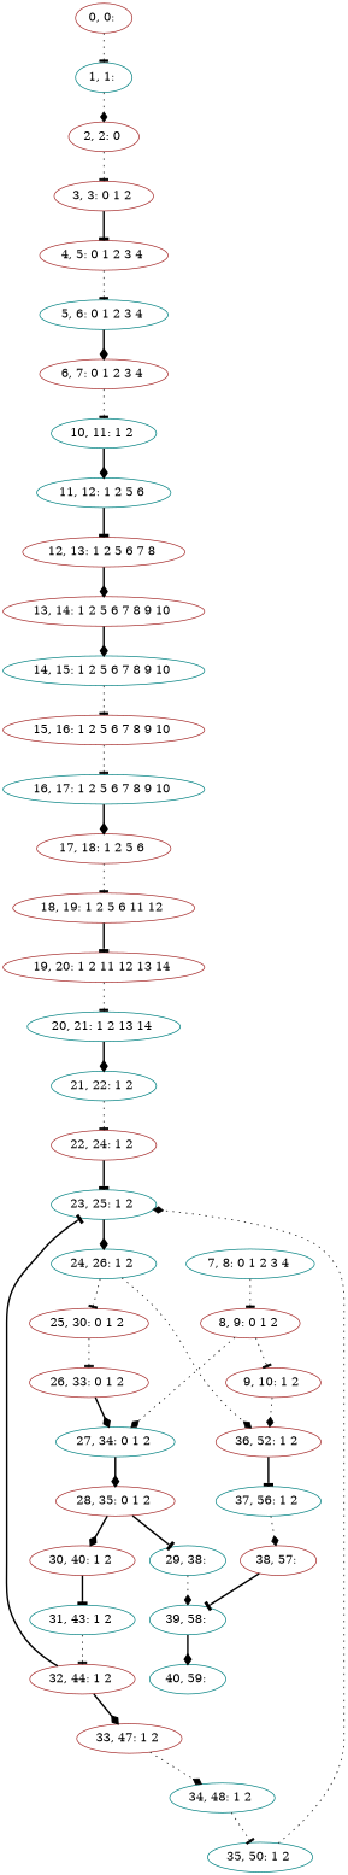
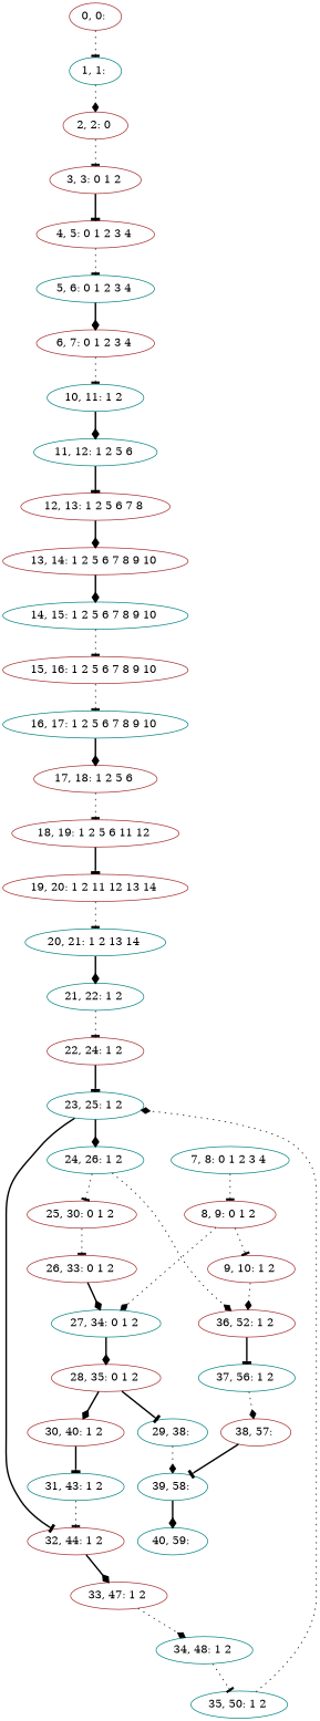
  digraph {
    node [color=brown]
    edge [arrowhead=tee style=dotted]
    n1 [label="0, 0: "]
    n2 [color=teal label="1, 1: "]
    n3 [label="2, 2: 0 "]
    n4 [label="3, 3: 0 1 2 "]
    n5 [label="4, 5: 0 1 2 3 4 "]
    n6 [color=teal label="5, 6: 0 1 2 3 4 "]
    n7 [label="6, 7: 0 1 2 3 4 "]
    n8 [color=teal label="10, 11: 1 2 "]
    n9 [color=teal label="7, 8: 0 1 2 3 4 "]
    n10 [label="8, 9: 0 1 2 "]
    n11 [color=teal label="11, 12: 1 2 5 6 "]
    n12 [label="9, 10: 1 2 "]
    n13 [color=teal label="27, 34: 0 1 2 "]
    n14 [label="36, 52: 1 2 "]
    n15 [label="28, 35: 0 1 2 "]
    n16 [color=teal label="37, 56: 1 2 "]
    n17 [label="12, 13: 1 2 5 6 7 8 "]
    n18 [label="13, 14: 1 2 5 6 7 8 9 10 "]
    n19 [color=teal label="14, 15: 1 2 5 6 7 8 9 10 "]
    n20 [label="15, 16: 1 2 5 6 7 8 9 10 "]
    n21 [color=teal label="16, 17: 1 2 5 6 7 8 9 10 "]
    n22 [label="17, 18: 1 2 5 6 "]
    n23 [label="18, 19: 1 2 5 6 11 12 "]
    n24 [label="19, 20: 1 2 11 12 13 14 "]
    n25 [color=teal label="20, 21: 1 2 13 14 "]
    n26 [color=teal label="21, 22: 1 2 "]
    n27 [label="22, 24: 1 2 "]
    n28 [color=teal label="23, 25: 1 2 "]
    n29 [color=teal label="24, 26: 1 2 "]
    n30 [label="25, 30: 0 1 2 "]
    n31 [label="26, 33: 0 1 2 "]
    n32 [color=teal label="29, 38: "]
    n33 [label="30, 40: 1 2 "]
    n34 [color=teal label="39, 58: "]
    n35 [color=teal label="31, 43: 1 2 "]
    n36 [color=teal label="40, 59: "]
    n37 [label="32, 44: 1 2 "]
    n38 [label="33, 47: 1 2 "]
    n39 [color=teal label="34, 48: 1 2 "]
    n40 [color=teal label="35, 50: 1 2 "]
    n41 [label="38, 57: "]
    n1 -> n2
    n2 -> n3 [arrowhead=diamond]
    n3 -> n4
    n4 -> n5 [style=bold]
    n5 -> n6
    n6 -> n7 [arrowhead=diamond style=bold]
    n7 -> n8
    n8 -> n11 [arrowhead=diamond style=bold]
    n9 -> n10
    n10 -> n12
    n10 -> n13 [arrowhead=diamond]
    n11 -> n17 [style=bold]
    n12 -> n14 [arrowhead=diamond]
    n13 -> n15 [arrowhead=diamond style=bold]
    n14 -> n16 [style=bold]
    n15 -> n32 [style=bold]
    n15 -> n33 [arrowhead=diamond style=bold]
    n16 -> n41 [arrowhead=diamond]
    n17 -> n18 [arrowhead=diamond style=bold]
    n18 -> n19 [arrowhead=diamond style=bold]
    n19 -> n20
    n20 -> n21
    n21 -> n22 [arrowhead=diamond style=bold]
    n22 -> n23
    n23 -> n24 [style=bold]
    n24 -> n25
    n25 -> n26 [arrowhead=diamond style=bold]
    n26 -> n27
    n27 -> n28 [style=bold]
    n28 -> n29 [arrowhead=diamond style=bold]
    n29 -> n14 [arrowhead=diamond]
    n29 -> n30
    n30 -> n31
    n31 -> n13 [arrowhead=diamond style=bold]
    n32 -> n34 [arrowhead=diamond]
    n33 -> n35 [style=bold]
    n34 -> n36 [arrowhead=diamond style=bold]
    n35 -> n37
-   n37 -> n28 [style=bold]
+   n28 -> n37 [style=bold]
    n37 -> n38 [arrowhead=diamond style=bold]
    n38 -> n39 [arrowhead=diamond]
    n39 -> n40
    n40 -> n28 [arrowhead=diamond]
    n41 -> n34 [style=bold]
  }
